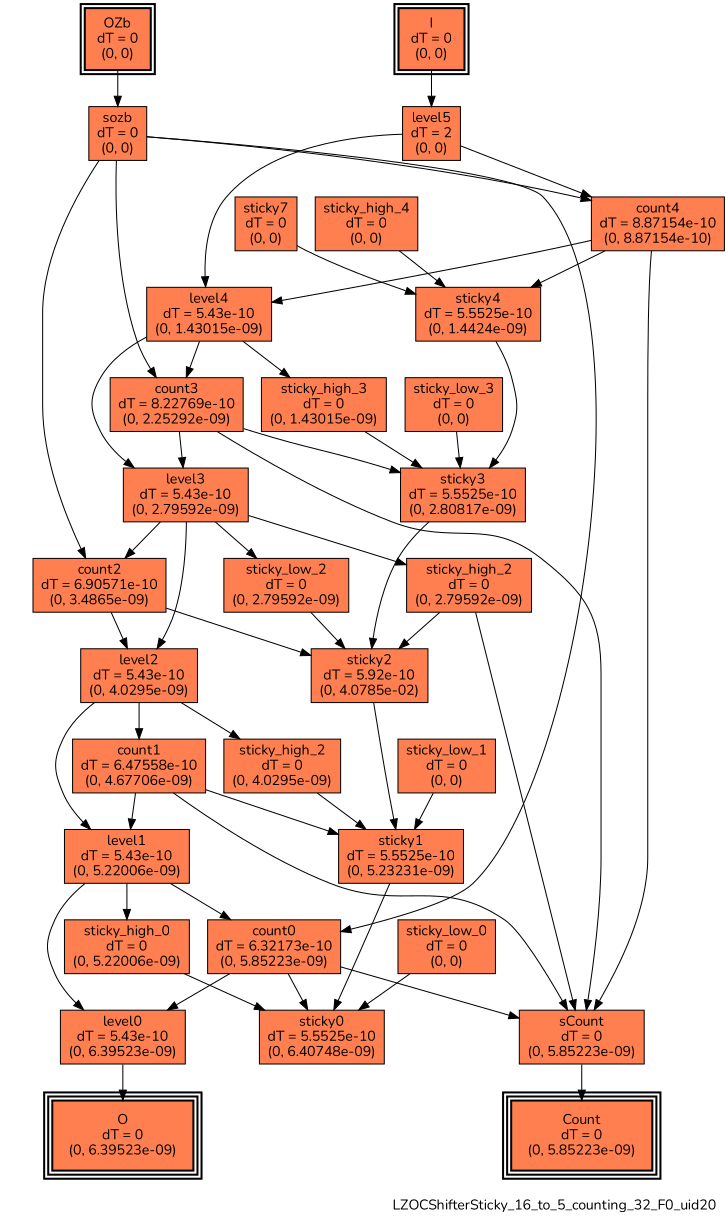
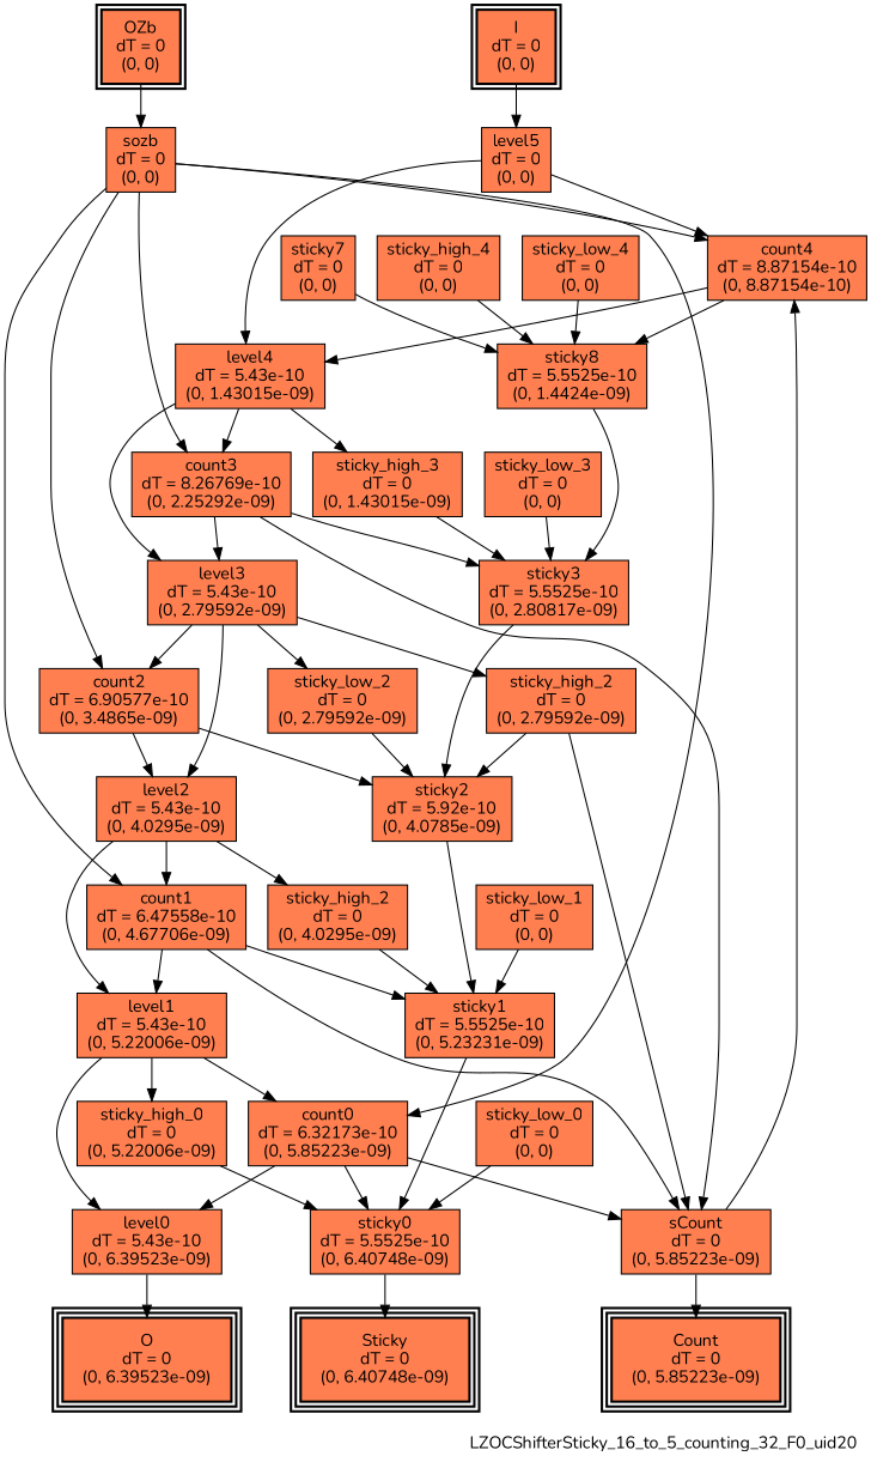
  digraph {
    fontname=Nunito
    label=LZOCShifterSticky_16_to_5_counting_32_F0_uid20
    labeljust=right
    labelloc=bottom
    nodesep=0.25
    ranksep=0.5
    node [color=black fillcolor=coral fontname=Nunito peripheries=1 shape=box style=filled]
    edge [arrowhead=normal arrowsize=1.0 arrowtail=normal color=black dir=forward fontname=Nunito]
    n1 [label="I\ndT = 0\n(0, 0)" peripheries=2 style="bold, filled"]
    n2 [label="OZb\ndT = 0\n(0, 0)" peripheries=2 style="bold, filled"]
    n3 [label="Count\ndT = 0\n(0, 5.85223e-09)" peripheries=3 style="bold, filled"]
    n4 [label="O\ndT = 0\n(0, 6.39523e-09)" peripheries=3 style="bold, filled"]
-   n6 [label="level5\ndT = 2\n(0, 0)"]
+   n5 [label="Sticky\ndT = 0\n(0, 6.40748e-09)" peripheries=3 style="bold, filled"]
+   n6 [label="level5\ndT = 0\n(0, 0)"]
    n7 [label="sozb\ndT = 0\n(0, 0)"]
    n8 [label="count4\ndT = 8.87154e-10\n(0, 8.87154e-10)"]
    n9 [label="level4\ndT = 5.43e-10\n(0, 1.43015e-09)"]
-   n10 [label="count3\ndT = 8.22769e-10\n(0, 2.25292e-09)"]
-   n11 [label="count2\ndT = 6.90571e-10\n(0, 3.4865e-09)"]
+   n10 [label="count3\ndT = 8.26769e-10\n(0, 2.25292e-09)"]
+   n11 [label="count2\ndT = 6.90577e-10\n(0, 3.4865e-09)"]
    n12 [label="count1\ndT = 6.47558e-10\n(0, 4.67706e-09)"]
    n13 [label="count0\ndT = 6.32173e-10\n(0, 5.85223e-09)"]
-   n14 [label="sticky4\ndT = 5.5525e-10\n(0, 1.4424e-09)"]
+   n14 [label="sticky8\ndT = 5.5525e-10\n(0, 1.4424e-09)"]
    n15 [label="sCount\ndT = 0\n(0, 5.85223e-09)"]
    n16 [label="level3\ndT = 5.43e-10\n(0, 2.79592e-09)"]
    n17 [label="sticky_high_3\ndT = 0\n(0, 1.43015e-09)"]
    n18 [label="sticky3\ndT = 5.5525e-10\n(0, 2.80817e-09)"]
    n19 [label="level2\ndT = 5.43e-10\n(0, 4.0295e-09)"]
-   n20 [label="sticky2\ndT = 5.92e-10\n(0, 4.0785e-02)"]
+   n20 [label="sticky2\ndT = 5.92e-10\n(0, 4.0785e-09)"]
    n21 [label="level1\ndT = 5.43e-10\n(0, 5.22006e-09)"]
    n22 [label="sticky1\ndT = 5.5525e-10\n(0, 5.23231e-09)"]
    n23 [label="level0\ndT = 5.43e-10\n(0, 6.39523e-09)"]
    n24 [label="sticky0\ndT = 5.5525e-10\n(0, 6.40748e-09)"]
    n25 [label="sticky7\ndT = 0\n(0, 0)"]
    n26 [label="sticky_high_2\ndT = 0\n(0, 2.79592e-09)"]
    n27 [label="sticky_low_2\ndT = 0\n(0, 2.79592e-09)"]
    n28 [label="sticky_high_4\ndT = 0\n(0, 0)"]
+   n29 [label="sticky_low_4\ndT = 0\n(0, 0)"]
    n30 [label="sticky_high_2\ndT = 0\n(0, 4.0295e-09)"]
    n31 [label="sticky_low_3\ndT = 0\n(0, 0)"]
    n32 [label="sticky_high_0\ndT = 0\n(0, 5.22006e-09)"]
    n33 [label="sticky_low_1\ndT = 0\n(0, 0)"]
    n34 [label="sticky_low_0\ndT = 0\n(0, 0)"]
    subgraph sub_1 {
      rank=same
      n1
      n2
    }
    subgraph sub_2 {
      rank=same
      n3
      n4
+     n5
    }
    n1 -> n6
    n2 -> n7
    n6 -> n8
    n6 -> n9
    n7 -> n8
    n7 -> n10
    n7 -> n11
+   n7 -> n12
    n7 -> n13
    n8 -> n9
    n8 -> n14
-   n8 -> n15
+   n15 -> n8
    n9 -> n10
    n9 -> n16
    n9 -> n17
    n10 -> n15
    n10 -> n16
    n10 -> n18
    n11 -> n19
    n11 -> n20
    n12 -> n15
    n12 -> n21
    n12 -> n22
    n13 -> n15
    n13 -> n23
    n13 -> n24
    n14 -> n18
    n15 -> n3
    n16 -> n11
    n16 -> n19
    n16 -> n26
    n16 -> n27
    n17 -> n18
    n18 -> n20
    n19 -> n12
    n19 -> n21
    n19 -> n30
    n20 -> n22
    n21 -> n13
    n21 -> n23
    n21 -> n32
    n22 -> n24
    n23 -> n4
+   n24 -> n5
    n25 -> n14
    n26 -> n15
    n26 -> n20
    n27 -> n20
    n28 -> n14
+   n29 -> n14
    n30 -> n22
    n31 -> n18
    n32 -> n24
    n33 -> n22
    n34 -> n24
  }
